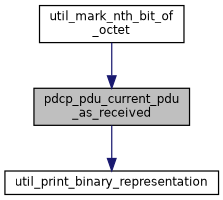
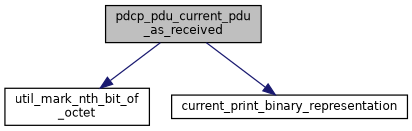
  digraph {
    rankdir=TB
    node [color=black fillcolor=white fontname=Helvetica fontsize=10 shape=record style=filled]
    edge [color=midnightblue fontname=Helvetica fontsize=10 labelfontname=Helvetica labelfontsize=10 style=solid]
    n1 [fillcolor=grey75 fontcolor=black height=0.2 label="pdcp_pdu_current_pdu\l_as_received" width=0.4]
    n2 [height=0.2 label="util_mark_nth_bit_of\l_octet" width=0.4]
-   n3 [height=0.2 label=util_print_binary_representation width=0.4]
-   n2 -> n1
+   n3 [height=0.2 label=current_print_binary_representation width=0.4]
+   n1 -> n2
    n1 -> n3
  }
